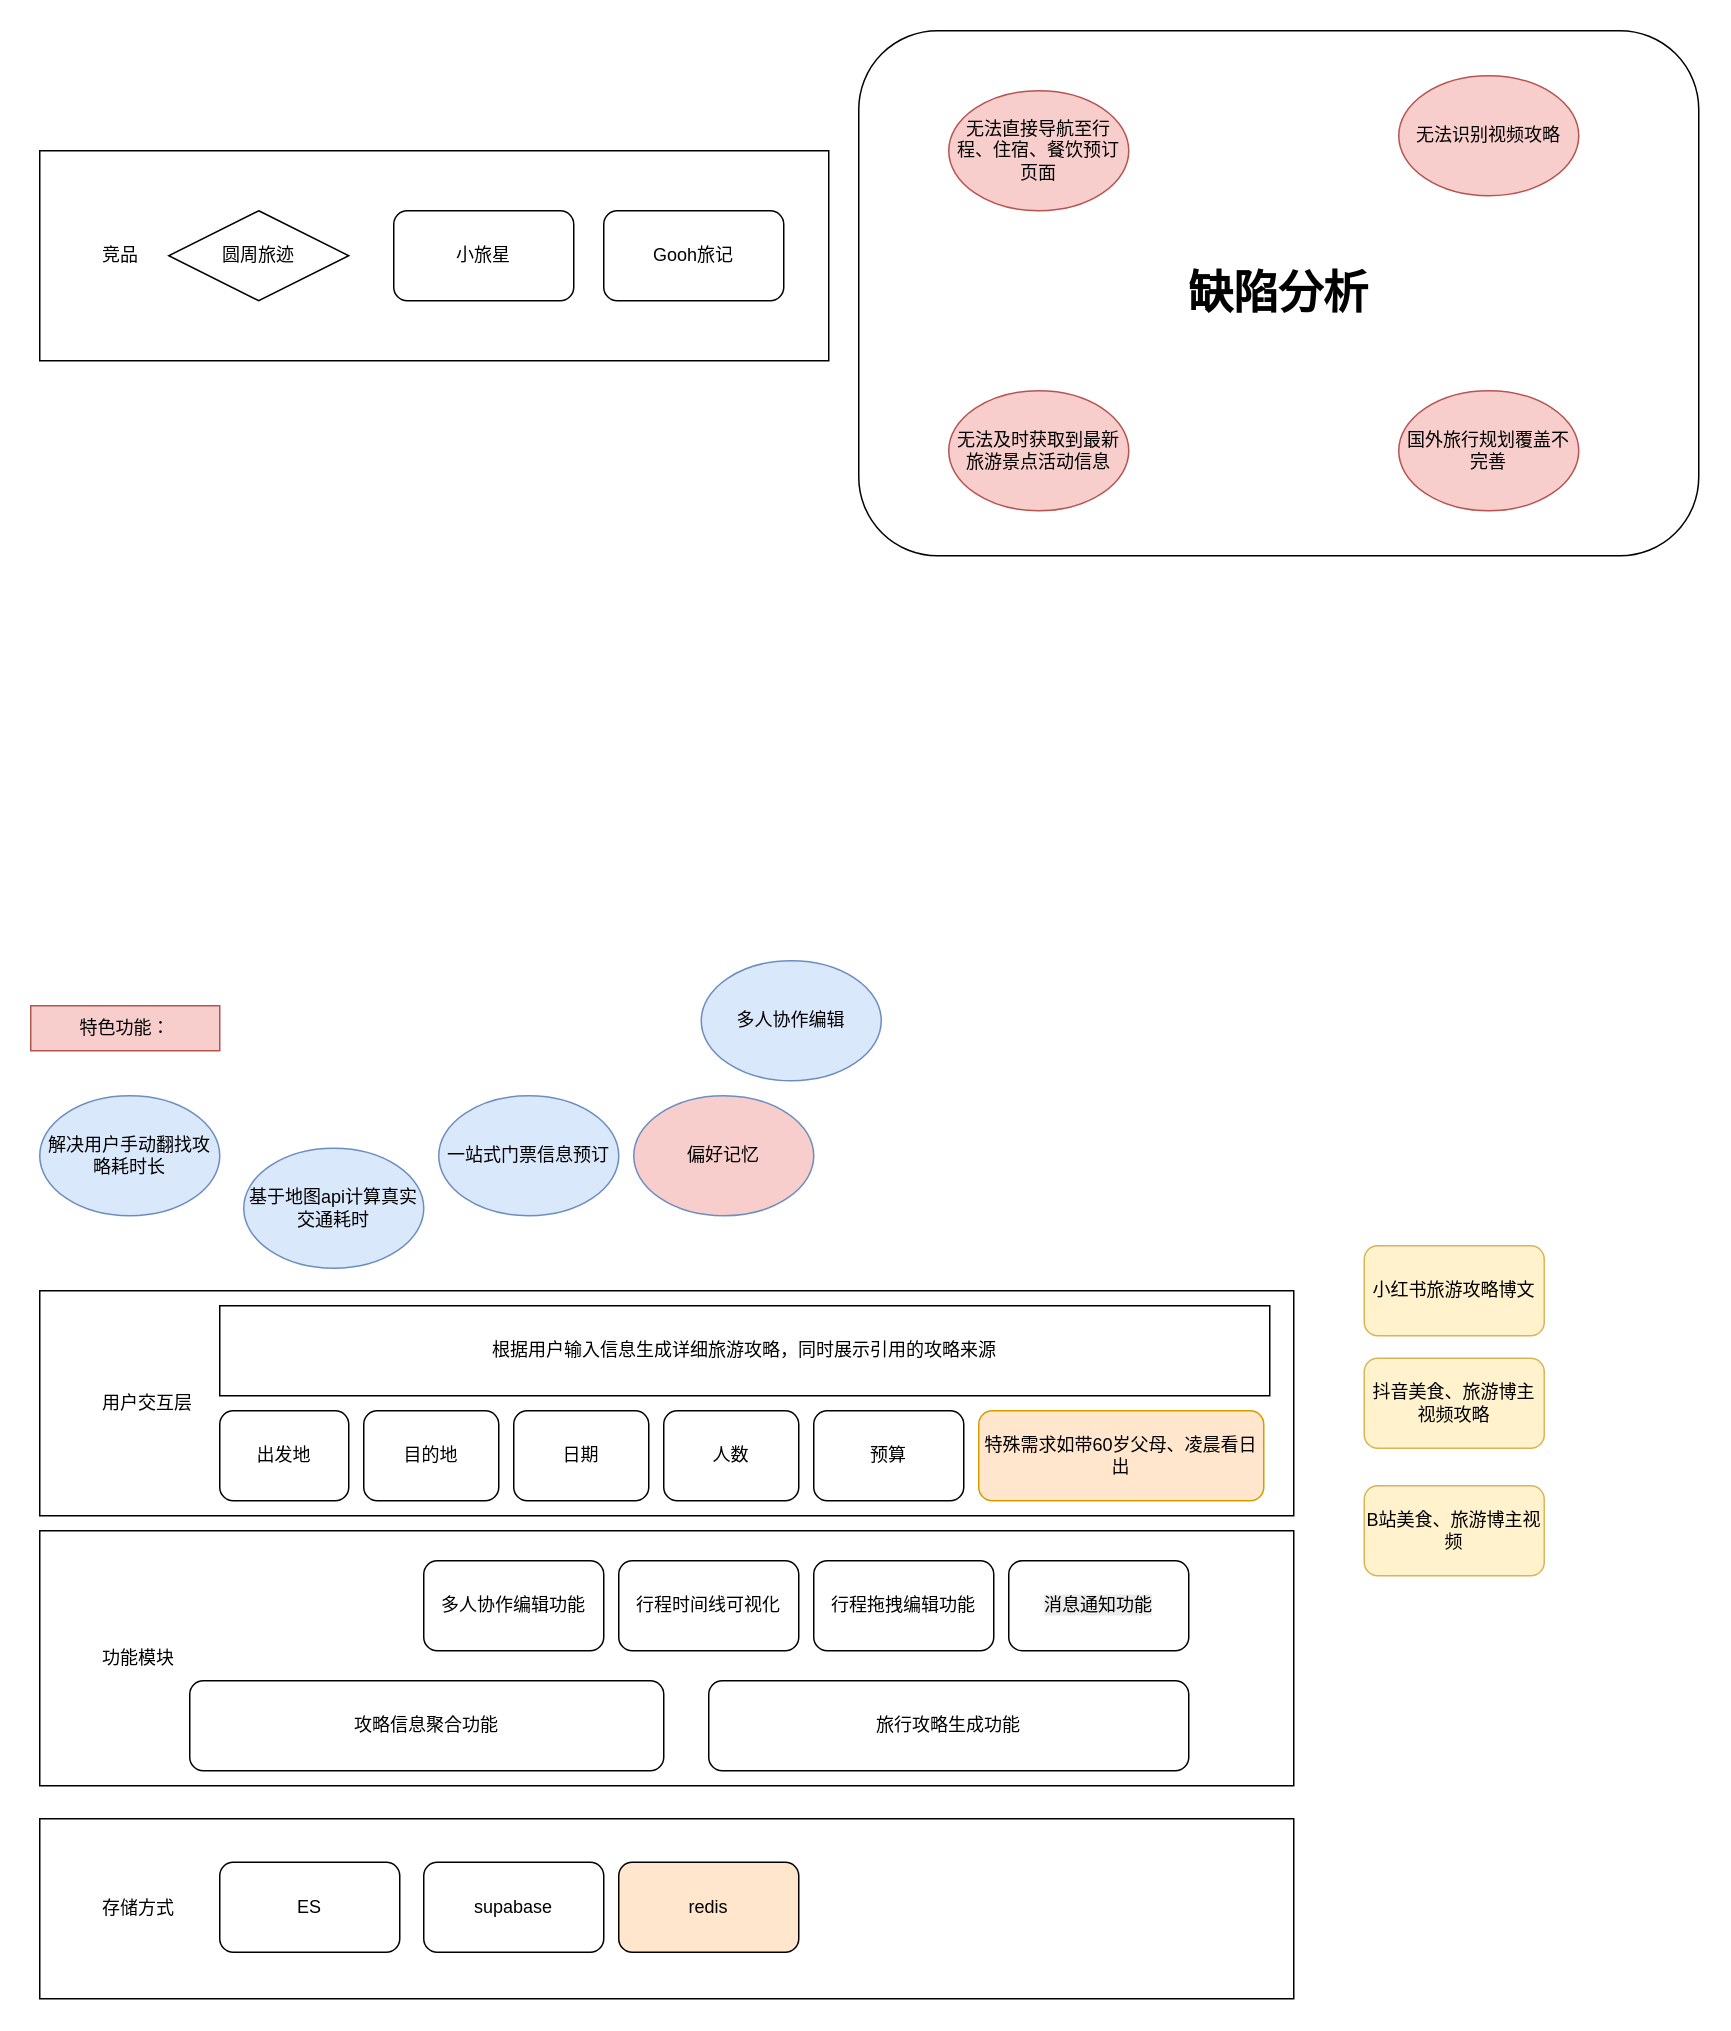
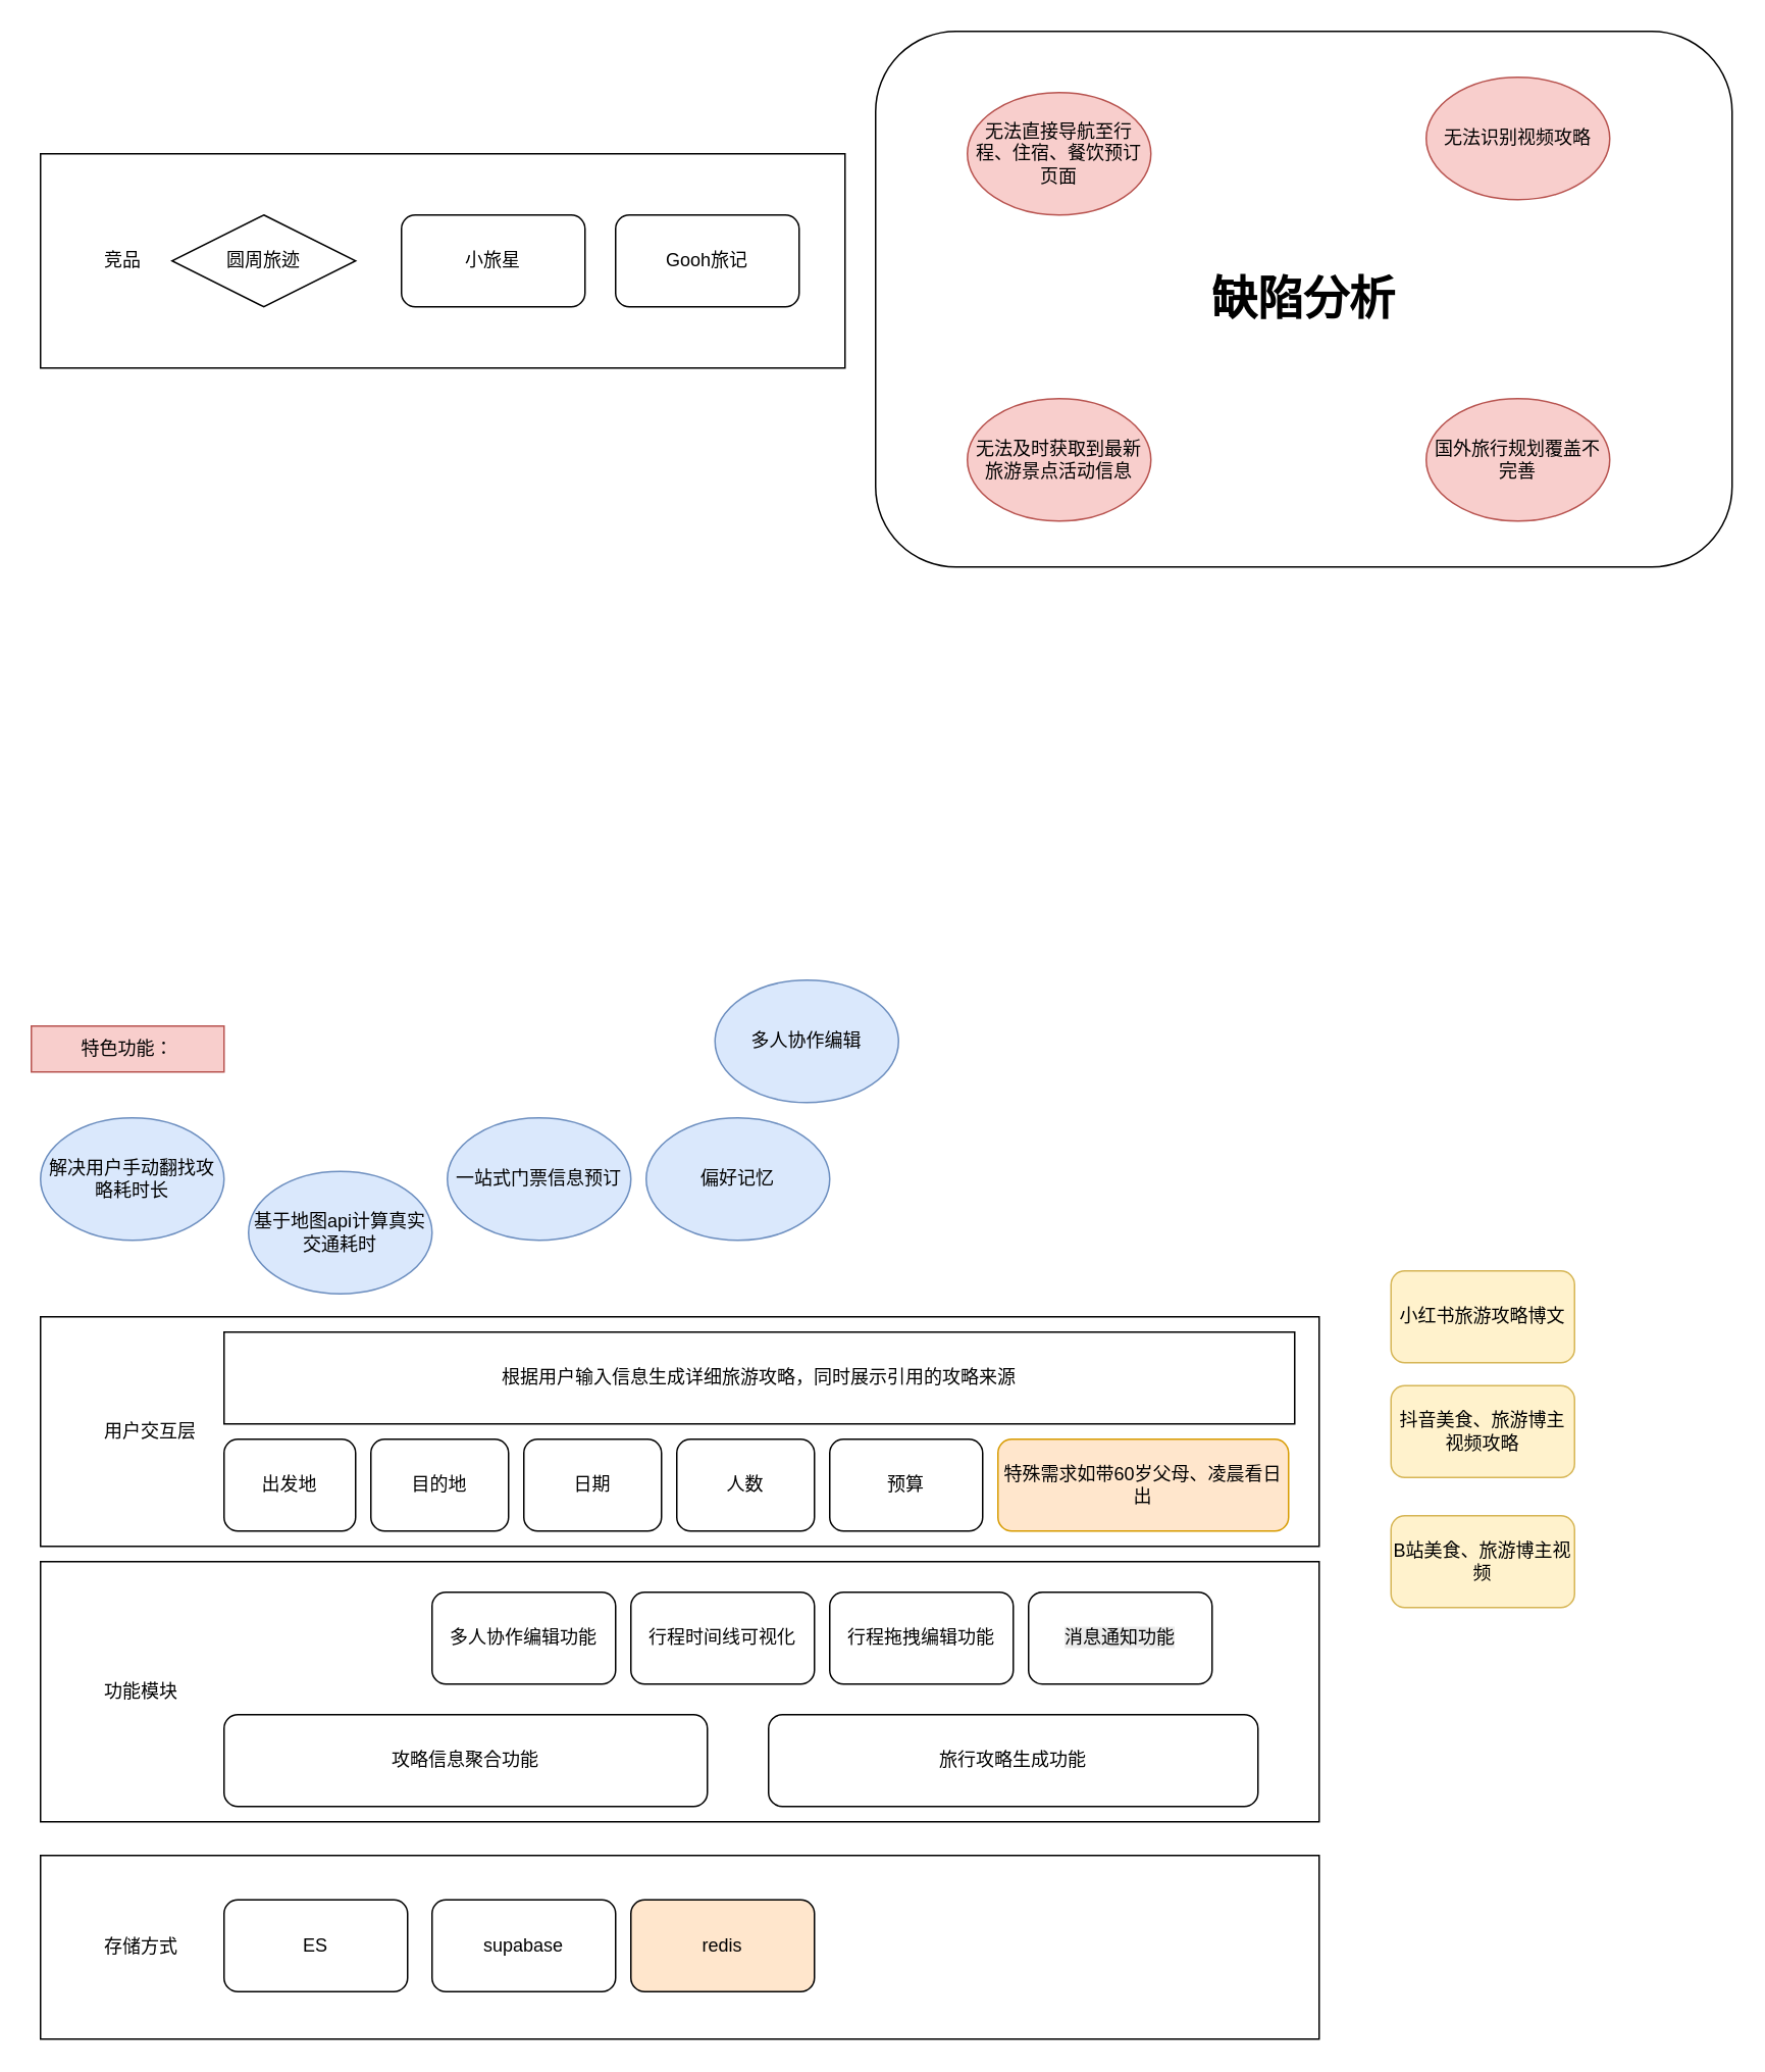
  <mxCell id="0" />
  <mxCell id="1" parent="0" />
  <mxCell id="2" value="&lt;b&gt;&lt;font style=&quot;font-size: 30px;&quot;&gt;缺陷分析&lt;/font&gt;&lt;/b&gt;" style="rounded=1;whiteSpace=wrap;html=1;" vertex="1" parent="1"><mxGeometry x="572" y="20" width="560" height="350" as="geometry" /></mxCell>
  <mxCell id="3" value="&lt;blockquote style=&quot;margin: 0 0 0 40px; border: none; padding: 0px;&quot;&gt;用户交互层&lt;/blockquote&gt;" style="rounded=0;whiteSpace=wrap;html=1;align=left;" vertex="1" parent="1"><mxGeometry x="26" y="860" width="836" height="150" as="geometry" /></mxCell>
  <mxCell id="4" value="小红书旅游攻略博文" style="rounded=1;whiteSpace=wrap;html=1;fillColor=#fff2cc;strokeColor=#d6b656;" vertex="1" parent="1"><mxGeometry x="909" y="830" width="120" height="60" as="geometry" /></mxCell>
  <mxCell id="5" value="抖音美食、旅游博主视频攻略" style="rounded=1;whiteSpace=wrap;html=1;fillColor=#fff2cc;strokeColor=#d6b656;" vertex="1" parent="1"><mxGeometry x="909" y="905" width="120" height="60" as="geometry" /></mxCell>
  <mxCell id="6" value="B站美食、旅游博主视频" style="rounded=1;whiteSpace=wrap;html=1;fillColor=#fff2cc;strokeColor=#d6b656;" vertex="1" parent="1"><mxGeometry x="909" y="990" width="120" height="60" as="geometry" /></mxCell>
  <mxCell id="7" value="根据用户输入信息生成详细旅游攻略，同时展示引用的攻略来源" style="rounded=0;whiteSpace=wrap;html=1;" vertex="1" parent="1"><mxGeometry x="146" y="870" width="700" height="60" as="geometry" /></mxCell>
  <mxCell id="8" value="出发地" style="rounded=1;whiteSpace=wrap;html=1;" vertex="1" parent="1"><mxGeometry x="146" y="940" width="86" height="60" as="geometry" /></mxCell>
  <mxCell id="9" value="预算" style="rounded=1;whiteSpace=wrap;html=1;" vertex="1" parent="1"><mxGeometry x="542" y="940" width="100" height="60" as="geometry" /></mxCell>
  <mxCell id="10" value="人数" style="rounded=1;whiteSpace=wrap;html=1;" vertex="1" parent="1"><mxGeometry x="442" y="940" width="90" height="60" as="geometry" /></mxCell>
  <mxCell id="11" value="日期" style="rounded=1;whiteSpace=wrap;html=1;" vertex="1" parent="1"><mxGeometry x="342" y="940" width="90" height="60" as="geometry" /></mxCell>
  <mxCell id="12" value="目的地" style="rounded=1;whiteSpace=wrap;html=1;" vertex="1" parent="1"><mxGeometry x="242" y="940" width="90" height="60" as="geometry" /></mxCell>
  <mxCell id="13" value="特殊需求如带60岁父母、凌晨看日出" style="rounded=1;whiteSpace=wrap;html=1;fillColor=#ffe6cc;strokeColor=#d79b00;" vertex="1" parent="1"><mxGeometry x="652" y="940" width="190" height="60" as="geometry" /></mxCell>
  <mxCell id="14" value="&lt;blockquote style=&quot;margin: 0 0 0 40px; border: none; padding: 0px;&quot;&gt;功能模块&lt;/blockquote&gt;" style="rounded=0;whiteSpace=wrap;html=1;align=left;" vertex="1" parent="1"><mxGeometry x="26" y="1020" width="836" height="170" as="geometry" /></mxCell>
- <mxCell id="15" value="攻略信息聚合功能" style="rounded=1;whiteSpace=wrap;html=1;" vertex="1" parent="1"><mxGeometry x="126" y="1120" width="316" height="60" as="geometry" /></mxCell>
- <mxCell id="16" value="旅行攻略生成功能" style="rounded=1;whiteSpace=wrap;html=1;" vertex="1" parent="1"><mxGeometry x="472" y="1120" width="320" height="60" as="geometry" /></mxCell>
+ <mxCell id="15" value="攻略信息聚合功能" style="rounded=1;whiteSpace=wrap;html=1;" vertex="1" parent="1"><mxGeometry x="146" y="1120" width="316" height="60" as="geometry" /></mxCell>
+ <mxCell id="16" value="旅行攻略生成功能" style="rounded=1;whiteSpace=wrap;html=1;" vertex="1" parent="1"><mxGeometry x="502" y="1120" width="320" height="60" as="geometry" /></mxCell>
  <mxCell id="17" value="行程时间线可视化" style="rounded=1;whiteSpace=wrap;html=1;" vertex="1" parent="1"><mxGeometry x="412" y="1040" width="120" height="60" as="geometry" /></mxCell>
  <mxCell id="18" value="行程拖拽编辑功能" style="rounded=1;whiteSpace=wrap;html=1;" vertex="1" parent="1"><mxGeometry x="542" y="1040" width="120" height="60" as="geometry" /></mxCell>
  <mxCell id="19" value="解决用户手动翻找攻略耗时长" style="ellipse;whiteSpace=wrap;html=1;fillColor=#dae8fc;strokeColor=#6c8ebf;" vertex="1" parent="1"><mxGeometry x="26" y="730" width="120" height="80" as="geometry" /></mxCell>
  <mxCell id="20" value="基于地图api计算真实交通耗时" style="ellipse;whiteSpace=wrap;html=1;fillColor=#dae8fc;strokeColor=#6c8ebf;" vertex="1" parent="1"><mxGeometry x="162" y="765" width="120" height="80" as="geometry" /></mxCell>
  <mxCell id="21" value="一站式门票信息预订" style="ellipse;whiteSpace=wrap;html=1;fillColor=#dae8fc;strokeColor=#6c8ebf;" vertex="1" parent="1"><mxGeometry x="292" y="730" width="120" height="80" as="geometry" /></mxCell>
- <mxCell id="22" value="偏好记忆" style="ellipse;whiteSpace=wrap;html=1;fillColor=#f8cecc;strokeColor=#6c8ebf;" vertex="1" parent="1"><mxGeometry x="422" y="730" width="120" height="80" as="geometry" /></mxCell>
+ <mxCell id="22" value="偏好记忆" style="ellipse;whiteSpace=wrap;html=1;fillColor=#dae8fc;strokeColor=#6c8ebf;" vertex="1" parent="1"><mxGeometry x="422" y="730" width="120" height="80" as="geometry" /></mxCell>
  <mxCell id="23" value="多人协作编辑" style="ellipse;whiteSpace=wrap;html=1;fillColor=#dae8fc;strokeColor=#6c8ebf;" vertex="1" parent="1"><mxGeometry x="467" y="640" width="120" height="80" as="geometry" /></mxCell>
  <mxCell id="24" value="&lt;blockquote style=&quot;margin: 0 0 0 40px; border: none; padding: 0px;&quot;&gt;存储方式&lt;/blockquote&gt;" style="rounded=0;whiteSpace=wrap;html=1;align=left;" vertex="1" parent="1"><mxGeometry x="26" y="1212" width="836" height="120" as="geometry" /></mxCell>
  <mxCell id="25" value="ES" style="rounded=1;whiteSpace=wrap;html=1;" vertex="1" parent="1"><mxGeometry x="146" y="1241" width="120" height="60" as="geometry" /></mxCell>
  <mxCell id="26" value="supabase" style="rounded=1;whiteSpace=wrap;html=1;" vertex="1" parent="1"><mxGeometry x="282" y="1241" width="120" height="60" as="geometry" /></mxCell>
  <mxCell id="27" value="redis" style="rounded=1;whiteSpace=wrap;html=1;fillColor=#ffe6cc;" vertex="1" parent="1"><mxGeometry x="412" y="1241" width="120" height="60" as="geometry" /></mxCell>
  <mxCell id="28" value="&lt;blockquote style=&quot;margin: 0 0 0 40px; border: none; padding: 0px;&quot;&gt;竞品&lt;/blockquote&gt;" style="rounded=0;whiteSpace=wrap;html=1;align=left;" vertex="1" parent="1"><mxGeometry x="26" y="100" width="526" height="140" as="geometry" /></mxCell>
  <mxCell id="29" value="圆周旅迹" style="rhombus;whiteSpace=wrap;html=1;" vertex="1" parent="1"><mxGeometry x="112" y="140" width="120" height="60" as="geometry" /></mxCell>
  <mxCell id="30" value="小旅星" style="rounded=1;whiteSpace=wrap;html=1;" vertex="1" parent="1"><mxGeometry x="262" y="140" width="120" height="60" as="geometry" /></mxCell>
  <mxCell id="31" value="Gooh旅记" style="rounded=1;whiteSpace=wrap;html=1;" vertex="1" parent="1"><mxGeometry x="402" y="140" width="120" height="60" as="geometry" /></mxCell>
  <mxCell id="32" value="无法直接导航至行程、住宿、餐饮预订页面" style="ellipse;whiteSpace=wrap;html=1;fillColor=#f8cecc;strokeColor=#b85450;" vertex="1" parent="1"><mxGeometry x="632" y="60" width="120" height="80" as="geometry" /></mxCell>
  <mxCell id="33" value="无法识别视频攻略" style="ellipse;whiteSpace=wrap;html=1;fillColor=#f8cecc;strokeColor=#b85450;" vertex="1" parent="1"><mxGeometry x="932" y="50" width="120" height="80" as="geometry" /></mxCell>
  <mxCell id="34" value="无法及时获取到最新旅游景点活动信息" style="ellipse;whiteSpace=wrap;html=1;fillColor=#f8cecc;strokeColor=#b85450;" vertex="1" parent="1"><mxGeometry x="632" y="260" width="120" height="80" as="geometry" /></mxCell>
  <mxCell id="35" value="国外旅行规划覆盖不完善" style="ellipse;whiteSpace=wrap;html=1;fillColor=#f8cecc;strokeColor=#b85450;" vertex="1" parent="1"><mxGeometry x="932" y="260" width="120" height="80" as="geometry" /></mxCell>
  <mxCell id="36" value="多人协作编辑功能" style="rounded=1;whiteSpace=wrap;html=1;" vertex="1" parent="1"><mxGeometry x="282" y="1040" width="120" height="60" as="geometry" /></mxCell>
  <mxCell id="37" value="&lt;span style=&quot;color: rgb(0, 0, 0); font-family: Helvetica; font-size: 12px; font-style: normal; font-variant-ligatures: normal; font-variant-caps: normal; font-weight: 400; letter-spacing: normal; orphans: 2; text-align: center; text-indent: 0px; text-transform: none; widows: 2; word-spacing: 0px; -webkit-text-stroke-width: 0px; white-space: normal; background-color: rgb(236, 236, 236); text-decoration-thickness: initial; text-decoration-style: initial; text-decoration-color: initial; float: none; display: inline !important;&quot;&gt;消息通知功能&lt;/span&gt;" style="rounded=1;whiteSpace=wrap;html=1;" vertex="1" parent="1"><mxGeometry x="672" y="1040" width="120" height="60" as="geometry" /></mxCell>
  <mxCell id="38" value="特色功能：" style="text;html=1;align=center;verticalAlign=middle;whiteSpace=wrap;rounded=0;fillColor=#f8cecc;strokeColor=#b85450;" vertex="1" parent="1"><mxGeometry x="20" y="670" width="126" height="30" as="geometry" /></mxCell>
